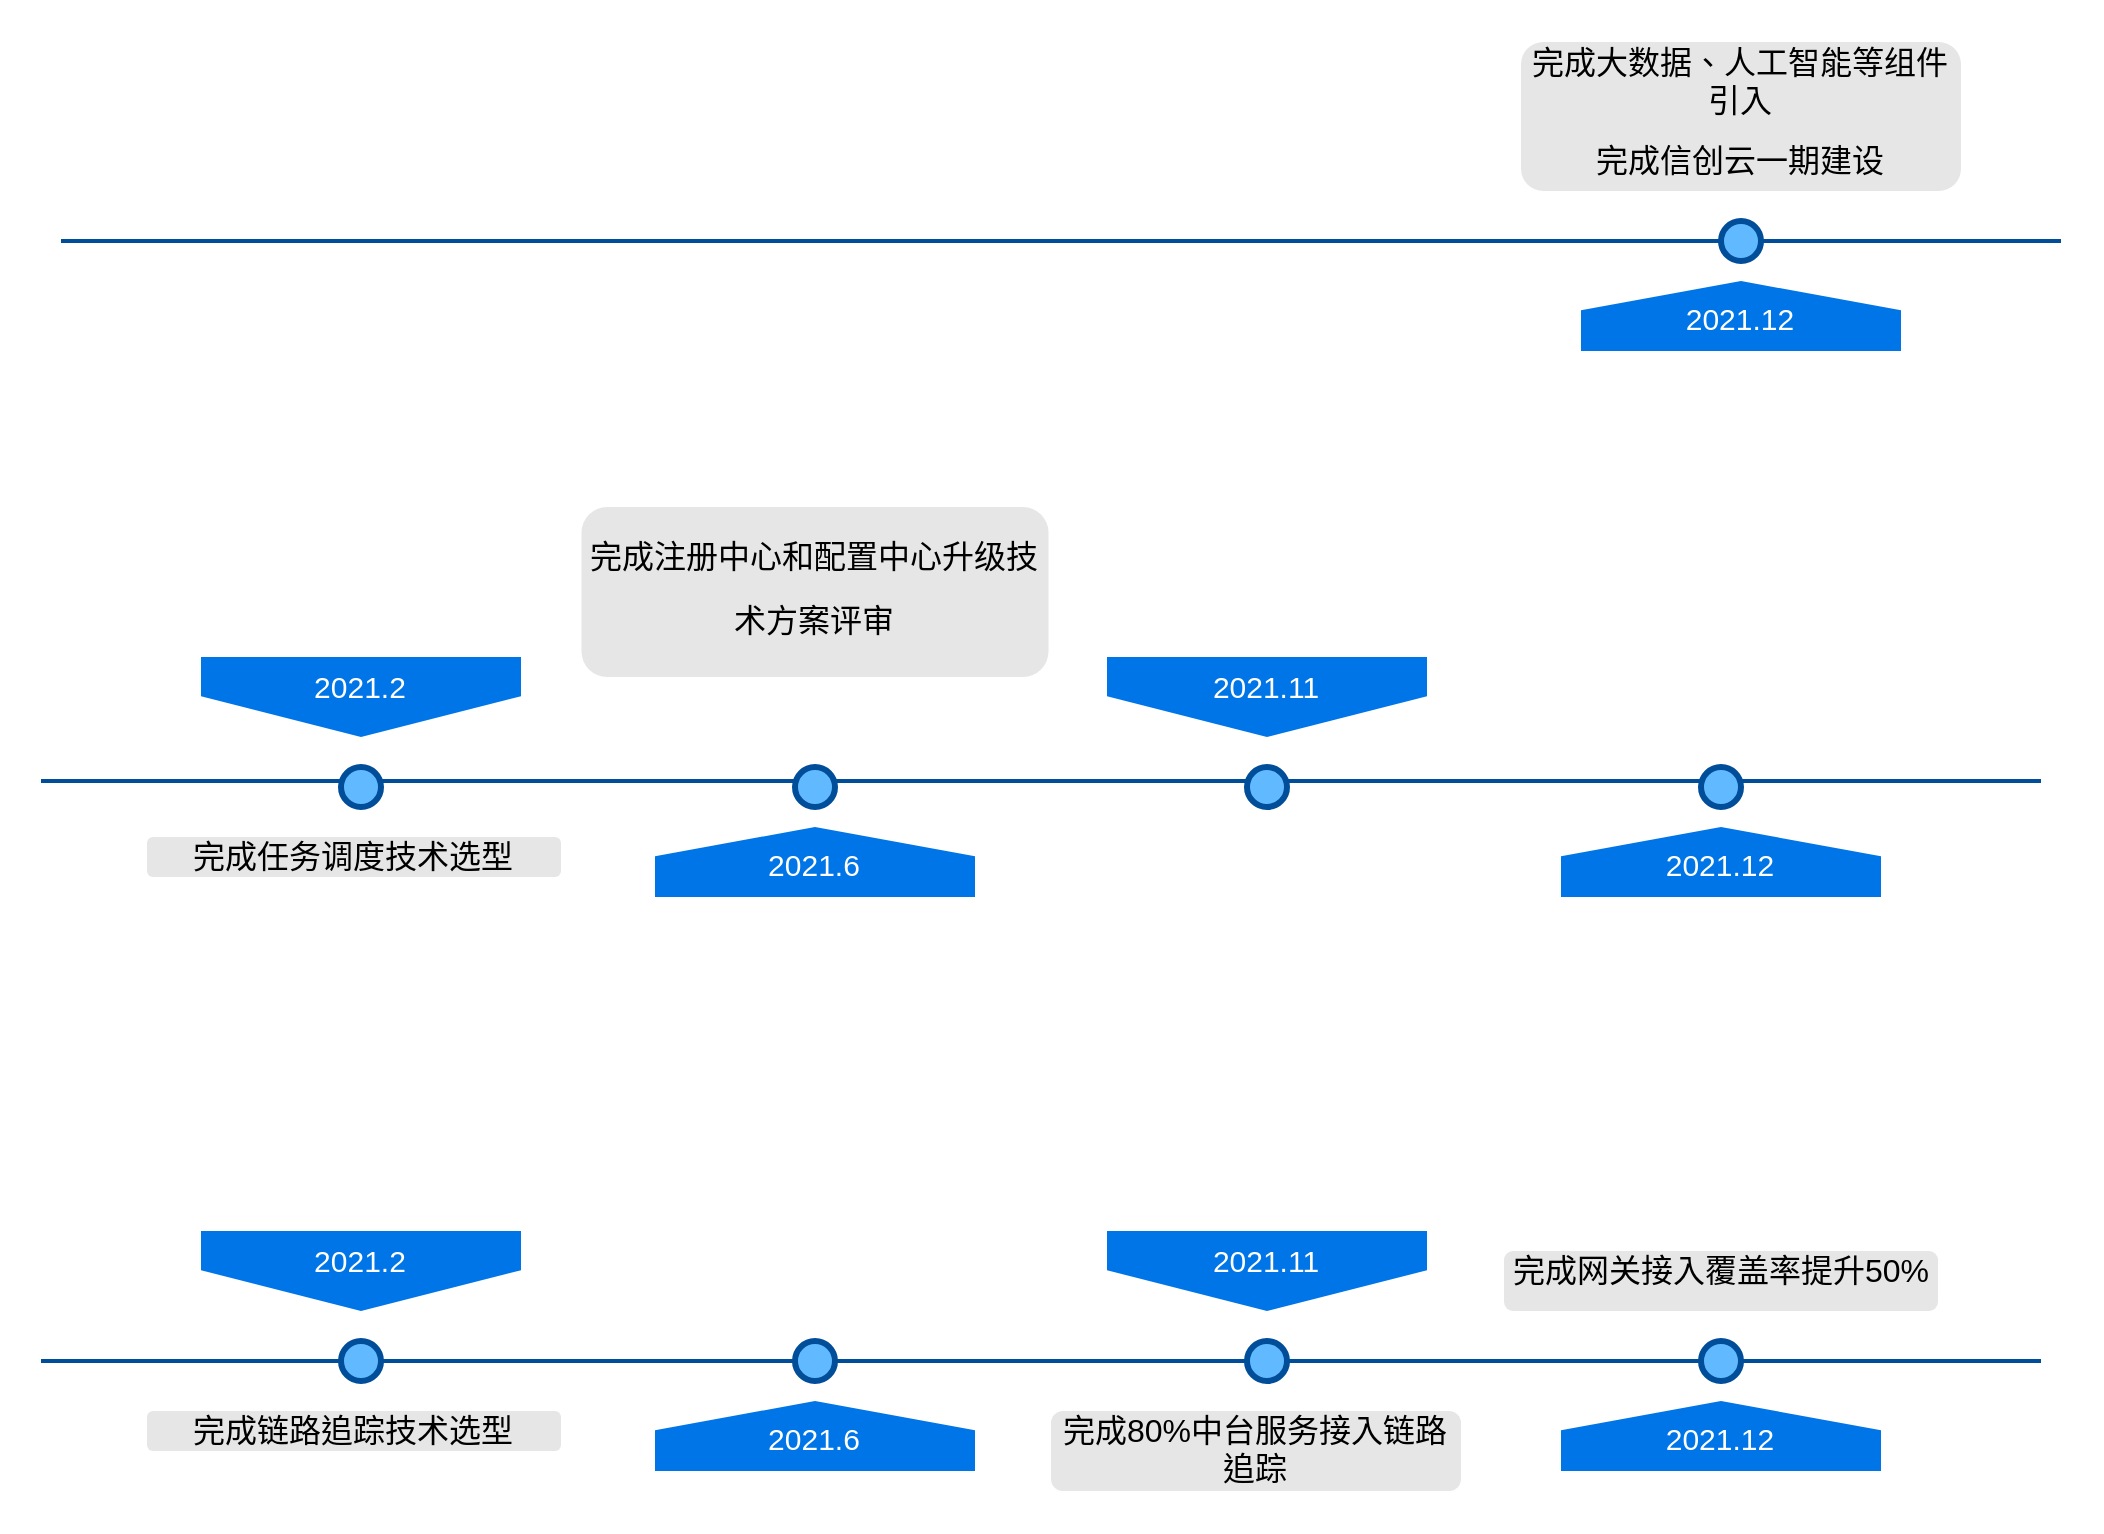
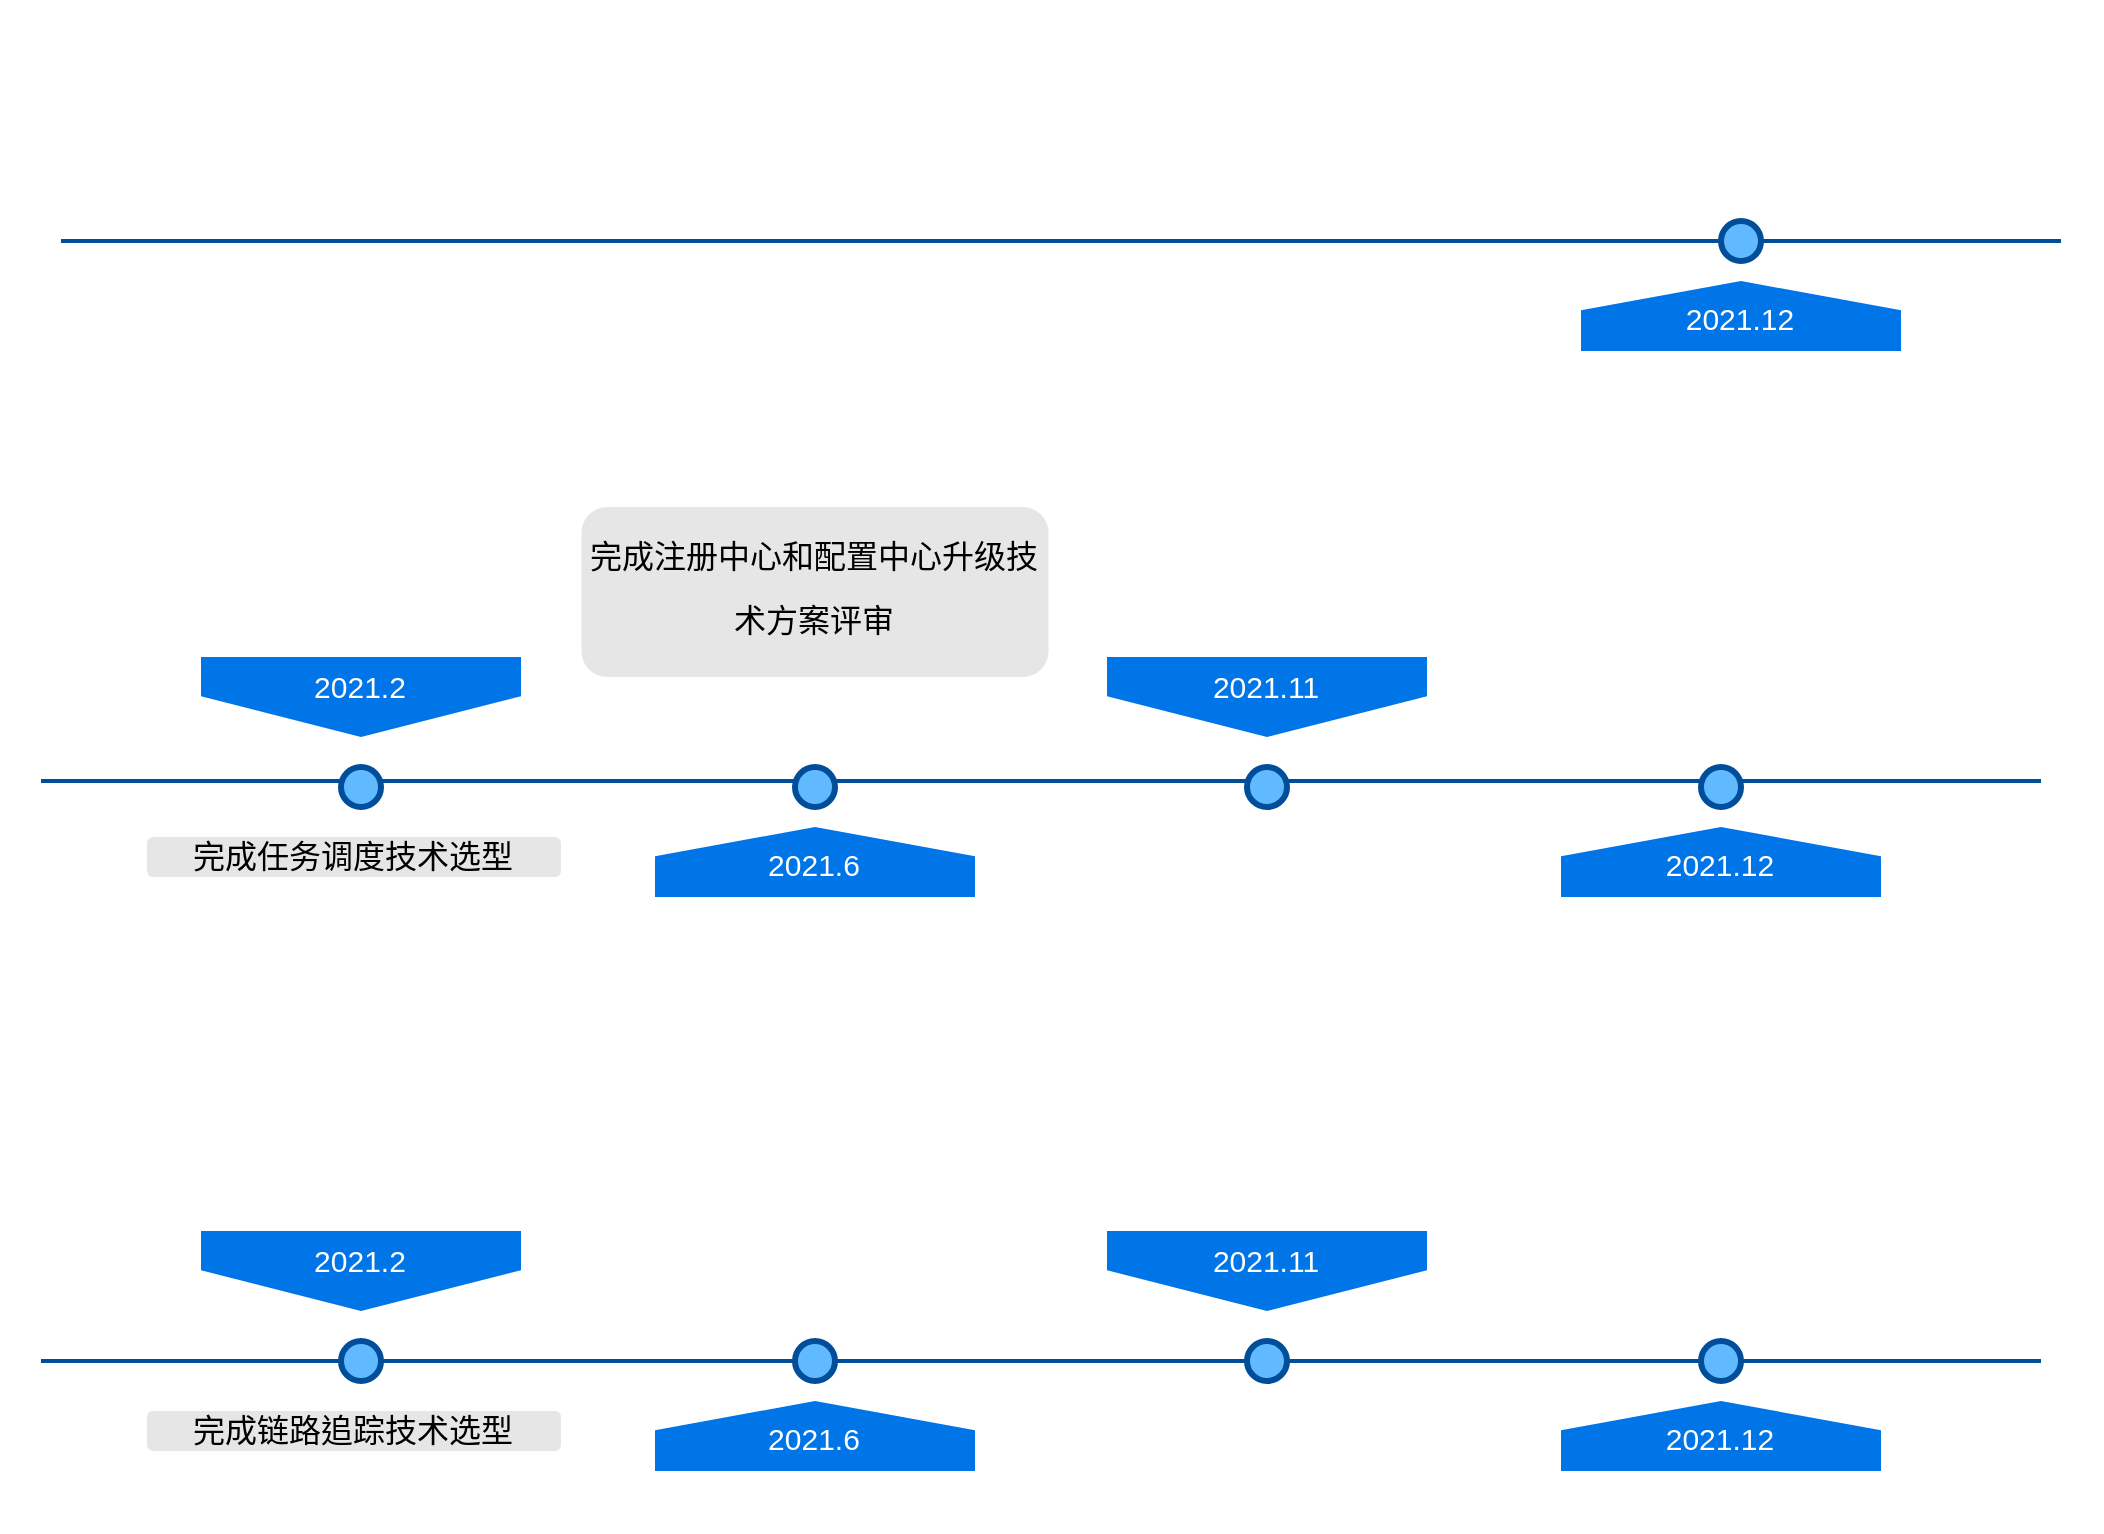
  <mxCell id="0" />
  <mxCell id="1" parent="0" />
  <mxCell id="2" value="" style="line;strokeWidth=2;html=1;fillColor=none;fontSize=28;fontColor=#004D99;strokeColor=#004D99;" parent="1" vertex="1"><mxGeometry x="20" y="675" width="1000" height="10" as="geometry" /></mxCell>
  <mxCell id="3" value="2021.2" style="shape=offPageConnector;whiteSpace=wrap;html=1;fillColor=#0075E8;fontSize=15;fontColor=#FFFFFF;size=0.509;verticalAlign=top;strokeColor=none;" parent="1" vertex="1"><mxGeometry x="100" y="615" width="160" height="40" as="geometry" /></mxCell>
  <mxCell id="4" value="&lt;span&gt;2021.11&lt;/span&gt;" style="shape=offPageConnector;whiteSpace=wrap;html=1;fillColor=#0075E8;fontSize=15;fontColor=#FFFFFF;size=0.509;verticalAlign=top;strokeColor=none;" parent="1" vertex="1"><mxGeometry x="553" y="615" width="160" height="40" as="geometry" /></mxCell>
  <mxCell id="5" value="&lt;span&gt;2021.6&lt;/span&gt;" style="shape=offPageConnector;whiteSpace=wrap;html=1;fillColor=#0075E8;fontSize=15;fontColor=#FFFFFF;size=0.418;flipV=1;verticalAlign=bottom;strokeColor=none;spacingBottom=4;" parent="1" vertex="1"><mxGeometry x="327" y="700" width="160" height="35" as="geometry" /></mxCell>
  <mxCell id="6" value="&lt;span&gt;2021.12&lt;/span&gt;" style="shape=offPageConnector;whiteSpace=wrap;html=1;fillColor=#0075E8;fontSize=15;fontColor=#FFFFFF;size=0.418;flipV=1;verticalAlign=bottom;strokeColor=none;spacingBottom=4;" parent="1" vertex="1"><mxGeometry x="780" y="700" width="160" height="35" as="geometry" /></mxCell>
  <mxCell id="7" value="" style="ellipse;whiteSpace=wrap;html=1;fillColor=#61BAFF;fontSize=28;fontColor=#004D99;strokeWidth=3;strokeColor=#004D99;" parent="1" vertex="1"><mxGeometry x="170" y="670" width="20" height="20" as="geometry" /></mxCell>
  <mxCell id="8" value="" style="ellipse;whiteSpace=wrap;html=1;fillColor=#61BAFF;fontSize=28;fontColor=#004D99;strokeWidth=3;strokeColor=#004D99;" parent="1" vertex="1"><mxGeometry x="397" y="670" width="20" height="20" as="geometry" /></mxCell>
  <mxCell id="9" value="" style="ellipse;whiteSpace=wrap;html=1;fillColor=#61BAFF;fontSize=28;fontColor=#004D99;strokeWidth=3;strokeColor=#004D99;" parent="1" vertex="1"><mxGeometry x="623" y="670" width="20" height="20" as="geometry" /></mxCell>
  <mxCell id="10" value="" style="ellipse;whiteSpace=wrap;html=1;fillColor=#61BAFF;fontSize=28;fontColor=#004D99;strokeWidth=3;strokeColor=#004D99;" parent="1" vertex="1"><mxGeometry x="850" y="670" width="20" height="20" as="geometry" /></mxCell>
  <mxCell id="11" value="&lt;h1 style=&quot;font-size: 16px&quot;&gt;&lt;span lang=&quot;ZH-TW&quot; style=&quot;font-weight: normal&quot;&gt;&lt;span&gt;完成链&lt;/span&gt;&lt;font style=&quot;font-size: 16px&quot;&gt;路追踪技术选型&lt;/font&gt;&lt;/span&gt;&lt;br&gt;&lt;/h1&gt;" style="text;html=1;spacing=5;spacingTop=-20;whiteSpace=wrap;overflow=hidden;strokeColor=none;strokeWidth=3;fillColor=#E6E6E6;fontSize=13;fontColor=#000000;align=center;rounded=1;" parent="1" vertex="1"><mxGeometry x="73" y="705" width="207" height="20" as="geometry" /></mxCell>
- <mxCell id="12" value="&lt;h1 style=&quot;font-size: 16px&quot;&gt;&lt;span style=&quot;font-weight: normal&quot;&gt;&lt;span lang=&quot;ZH-TW&quot;&gt;完成&lt;/span&gt;&lt;span lang=&quot;EN-US&quot;&gt;80%&lt;/span&gt;&lt;span lang=&quot;ZH-TW&quot;&gt;中台服务接入链路追踪&lt;/span&gt;&lt;/span&gt;&lt;br&gt;&lt;/h1&gt;" style="text;html=1;spacing=5;spacingTop=-20;whiteSpace=wrap;overflow=hidden;strokeColor=none;strokeWidth=3;fillColor=#E6E6E6;fontSize=13;fontColor=#000000;align=center;rounded=1;" parent="1" vertex="1"><mxGeometry x="525" y="705" width="205" height="40" as="geometry" /></mxCell>
- <mxCell id="13" value="&lt;h1 style=&quot;font-size: 16px&quot;&gt;&lt;span style=&quot;font-weight: normal&quot;&gt;&lt;span lang=&quot;ZH-TW&quot;&gt;完成网关接入覆盖率提升&lt;/span&gt;&lt;span lang=&quot;EN-US&quot;&gt;50%&lt;/span&gt;&lt;/span&gt;&lt;br&gt;&lt;/h1&gt;" style="text;html=1;spacing=5;spacingTop=-20;whiteSpace=wrap;overflow=hidden;strokeColor=none;strokeWidth=3;fillColor=#E6E6E6;fontSize=13;fontColor=#000000;align=center;rounded=1;" parent="1" vertex="1"><mxGeometry x="751.5" y="625" width="217" height="30" as="geometry" /></mxCell>
  <mxCell id="14" value="" style="line;strokeWidth=2;html=1;fillColor=none;fontSize=28;fontColor=#004D99;strokeColor=#004D99;" vertex="1" parent="1"><mxGeometry x="20" y="385" width="1000" height="10" as="geometry" /></mxCell>
  <mxCell id="15" value="2021.2" style="shape=offPageConnector;whiteSpace=wrap;html=1;fillColor=#0075E8;fontSize=15;fontColor=#FFFFFF;size=0.509;verticalAlign=top;strokeColor=none;" vertex="1" parent="1"><mxGeometry x="100" y="328" width="160" height="40" as="geometry" /></mxCell>
  <mxCell id="16" value="&lt;span&gt;2021.11&lt;/span&gt;" style="shape=offPageConnector;whiteSpace=wrap;html=1;fillColor=#0075E8;fontSize=15;fontColor=#FFFFFF;size=0.509;verticalAlign=top;strokeColor=none;" vertex="1" parent="1"><mxGeometry x="553" y="328" width="160" height="40" as="geometry" /></mxCell>
  <mxCell id="17" value="&lt;span&gt;2021.6&lt;/span&gt;" style="shape=offPageConnector;whiteSpace=wrap;html=1;fillColor=#0075E8;fontSize=15;fontColor=#FFFFFF;size=0.418;flipV=1;verticalAlign=bottom;strokeColor=none;spacingBottom=4;" vertex="1" parent="1"><mxGeometry x="327" y="413" width="160" height="35" as="geometry" /></mxCell>
  <mxCell id="18" value="&lt;span&gt;2021.12&lt;/span&gt;" style="shape=offPageConnector;whiteSpace=wrap;html=1;fillColor=#0075E8;fontSize=15;fontColor=#FFFFFF;size=0.418;flipV=1;verticalAlign=bottom;strokeColor=none;spacingBottom=4;" vertex="1" parent="1"><mxGeometry x="780" y="413" width="160" height="35" as="geometry" /></mxCell>
  <mxCell id="19" value="" style="ellipse;whiteSpace=wrap;html=1;fillColor=#61BAFF;fontSize=28;fontColor=#004D99;strokeWidth=3;strokeColor=#004D99;" vertex="1" parent="1"><mxGeometry x="170" y="383" width="20" height="20" as="geometry" /></mxCell>
  <mxCell id="20" value="" style="ellipse;whiteSpace=wrap;html=1;fillColor=#61BAFF;fontSize=28;fontColor=#004D99;strokeWidth=3;strokeColor=#004D99;" vertex="1" parent="1"><mxGeometry x="397" y="383" width="20" height="20" as="geometry" /></mxCell>
  <mxCell id="21" value="" style="ellipse;whiteSpace=wrap;html=1;fillColor=#61BAFF;fontSize=28;fontColor=#004D99;strokeWidth=3;strokeColor=#004D99;" vertex="1" parent="1"><mxGeometry x="623" y="383" width="20" height="20" as="geometry" /></mxCell>
  <mxCell id="22" value="" style="ellipse;whiteSpace=wrap;html=1;fillColor=#61BAFF;fontSize=28;fontColor=#004D99;strokeWidth=3;strokeColor=#004D99;" vertex="1" parent="1"><mxGeometry x="850" y="383" width="20" height="20" as="geometry" /></mxCell>
  <mxCell id="23" value="&lt;h1 style=&quot;font-size: 16px&quot;&gt;&lt;span lang=&quot;ZH-TW&quot; style=&quot;font-weight: normal&quot;&gt;&lt;span&gt;完成任务调度&lt;/span&gt;&lt;font style=&quot;font-size: 16px&quot;&gt;技术选型&lt;/font&gt;&lt;/span&gt;&lt;br&gt;&lt;/h1&gt;" style="text;html=1;spacing=5;spacingTop=-20;whiteSpace=wrap;overflow=hidden;strokeColor=none;strokeWidth=3;fillColor=#E6E6E6;fontSize=13;fontColor=#000000;align=center;rounded=1;" vertex="1" parent="1"><mxGeometry x="73" y="418" width="207" height="20" as="geometry" /></mxCell>
  <mxCell id="24" value="&lt;h1&gt;&lt;span lang=&quot;ZH-TW&quot; style=&quot;font-weight: normal&quot;&gt;&lt;font style=&quot;font-size: 16px&quot;&gt;完成注册中心和配置中心升级技术方案评审&lt;/font&gt;&lt;/span&gt;&lt;br&gt;&lt;/h1&gt;&lt;div&gt;&lt;span lang=&quot;ZH-TW&quot; style=&quot;font-weight: normal&quot;&gt;&lt;font&gt;&lt;span lang=&quot;ZH-TW&quot;&gt;&lt;font style=&quot;font-size: 16px&quot;&gt;完成任务调度中心生产环境部署&lt;/font&gt;&lt;/span&gt;&lt;br&gt;&lt;/font&gt;&lt;/span&gt;&lt;/div&gt;" style="text;html=1;spacing=5;spacingTop=-20;whiteSpace=wrap;overflow=hidden;strokeColor=none;strokeWidth=3;fillColor=#E6E6E6;fontSize=13;fontColor=#000000;align=center;rounded=1;" vertex="1" parent="1"><mxGeometry x="290.25" y="253" width="233.5" height="85" as="geometry" /></mxCell>
  <mxCell id="25" value="" style="line;strokeWidth=2;html=1;fillColor=none;fontSize=28;fontColor=#004D99;strokeColor=#004D99;" vertex="1" parent="1"><mxGeometry x="30" y="115" width="1000" height="10" as="geometry" /></mxCell>
  <mxCell id="26" value="&lt;span&gt;2021.12&lt;/span&gt;" style="shape=offPageConnector;whiteSpace=wrap;html=1;fillColor=#0075E8;fontSize=15;fontColor=#FFFFFF;size=0.418;flipV=1;verticalAlign=bottom;strokeColor=none;spacingBottom=4;" vertex="1" parent="1"><mxGeometry x="790" y="140" width="160" height="35" as="geometry" /></mxCell>
  <mxCell id="27" value="" style="ellipse;whiteSpace=wrap;html=1;fillColor=#61BAFF;fontSize=28;fontColor=#004D99;strokeWidth=3;strokeColor=#004D99;" vertex="1" parent="1"><mxGeometry x="860" y="110" width="20" height="20" as="geometry" /></mxCell>
- <mxCell id="28" value="&lt;h1 style=&quot;font-size: 16px&quot;&gt;&lt;span style=&quot;font-weight: normal&quot;&gt;&lt;span lang=&quot;ZH-TW&quot;&gt;完成大数据、人工智能等组件引入&lt;/span&gt;&lt;/span&gt;&lt;/h1&gt;&lt;h1 style=&quot;font-size: 16px&quot;&gt;&lt;div style=&quot;font-size: 13px ; font-weight: 400&quot;&gt;&lt;span lang=&quot;ZH-TW&quot;&gt;&lt;font style=&quot;font-size: 16px&quot;&gt;完成信创云一期建设&lt;/font&gt;&lt;/span&gt;&lt;/div&gt;&lt;/h1&gt;" style="text;html=1;spacing=5;spacingTop=-20;whiteSpace=wrap;overflow=hidden;strokeColor=none;strokeWidth=3;fillColor=#E6E6E6;fontSize=13;fontColor=#000000;align=center;rounded=1;" vertex="1" parent="1"><mxGeometry x="760" y="20.5" width="220" height="74.5" as="geometry" /></mxCell>
